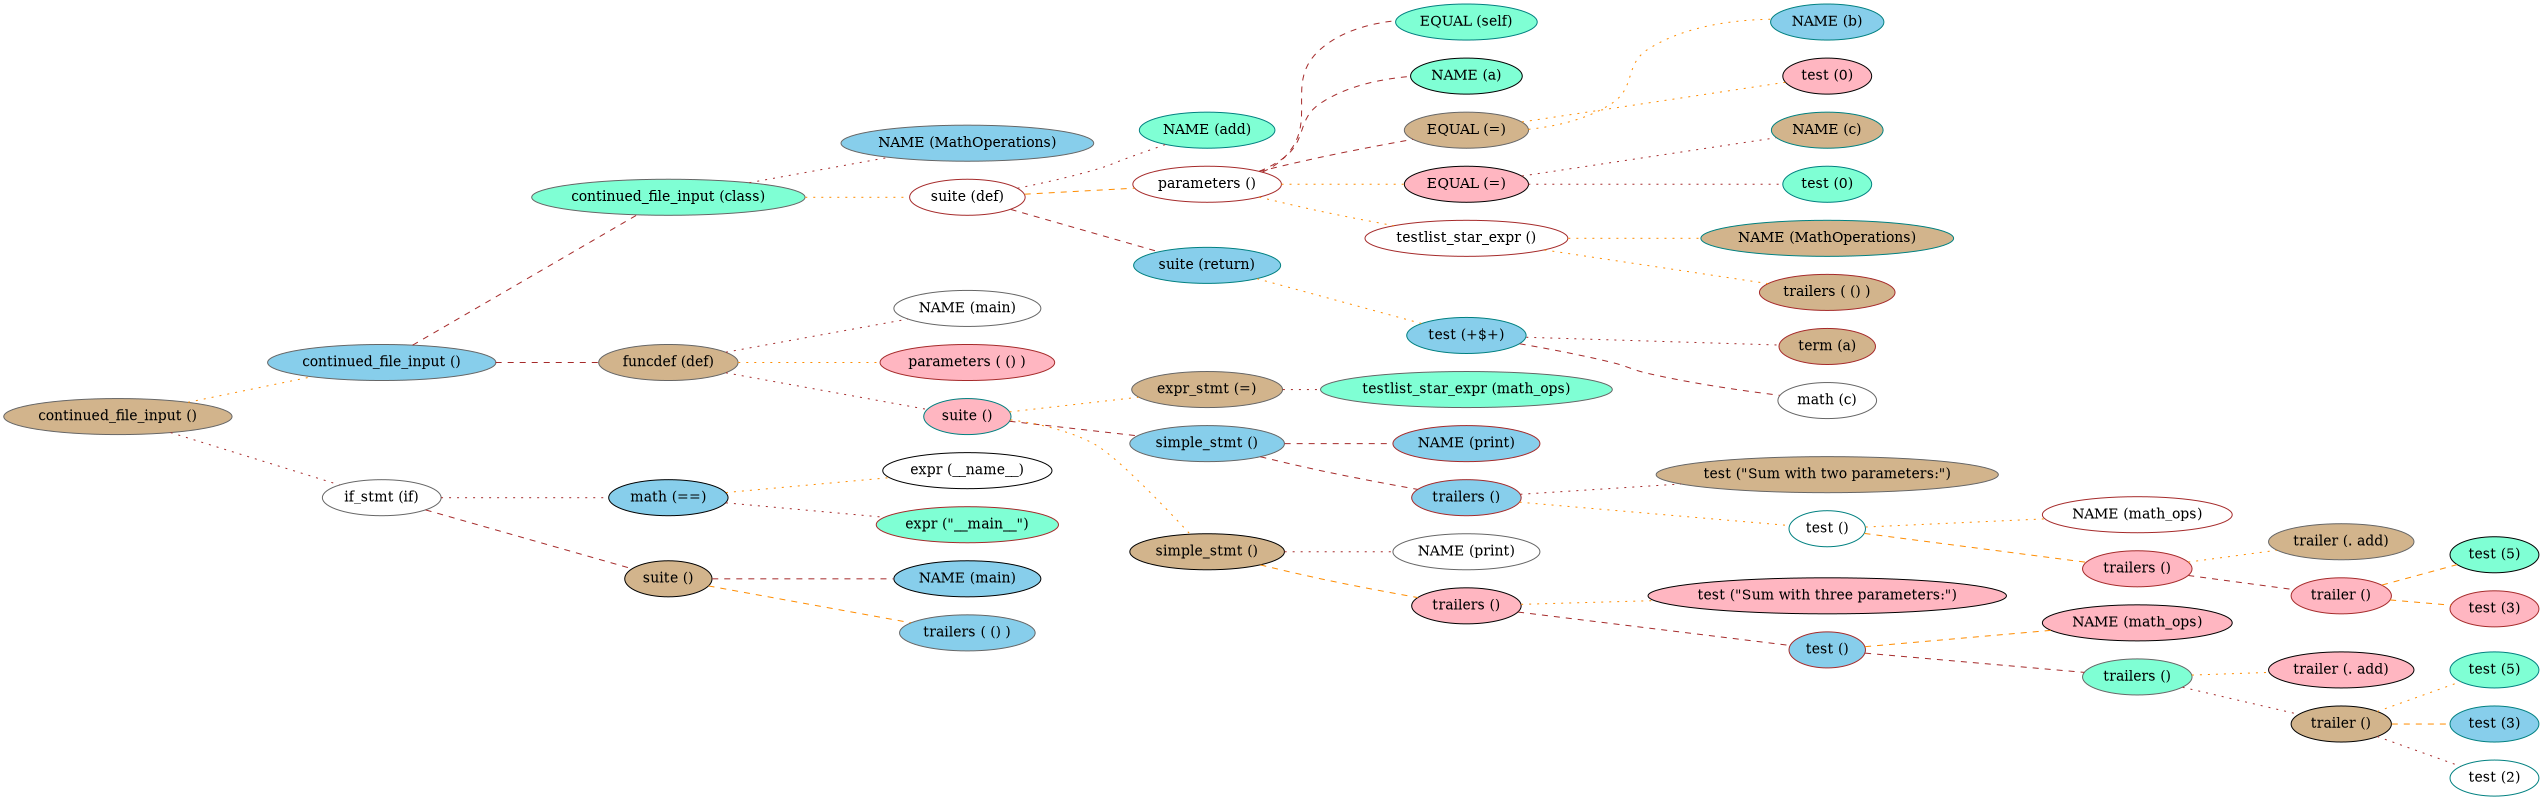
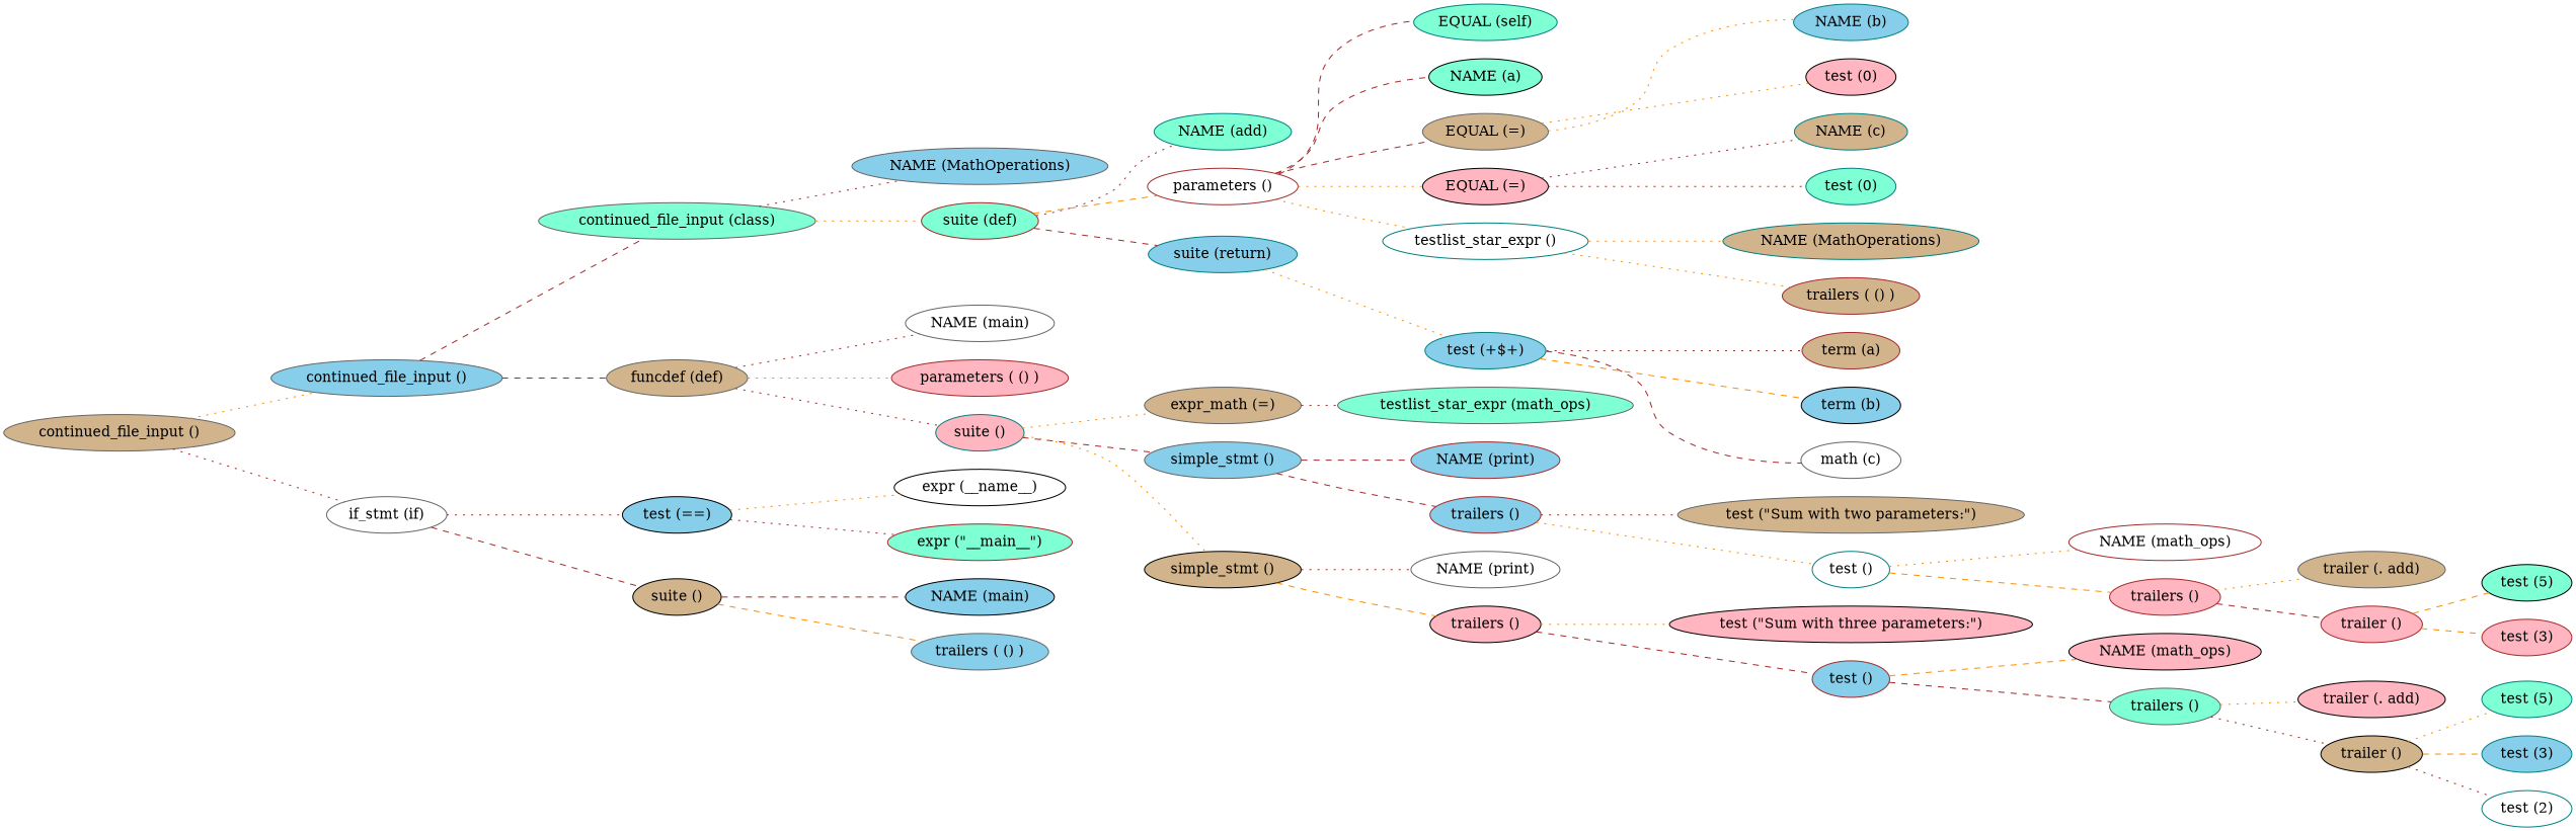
  graph {
    rankdir=LR
    node [color=gray40 fillcolor=skyblue style=filled]
    edge [color=brown style=dotted]
    n1 [fillcolor=tan label="continued_file_input ()"]
    n2 [label="continued_file_input ()"]
    n3 [fillcolor=white label="if_stmt (if)"]
    n4 [fillcolor=aquamarine label="continued_file_input (class)"]
    n5 [fillcolor=tan label="funcdef (def)"]
-   n6 [color=black label="math (==)"]
+   n6 [color=black label="test (==)"]
    n7 [color=black fillcolor=tan label="suite ()"]
    n8 [label="NAME (MathOperations)"]
-   n9 [color=brown fillcolor=white label="suite (def)"]
+   n9 [color=brown fillcolor=aquamarine label="suite (def)"]
    n10 [fillcolor=white label="NAME (main)"]
    n11 [color=brown fillcolor=lightpink label="parameters ( () )"]
    n12 [color=teal fillcolor=lightpink label="suite ()"]
    n13 [color=teal fillcolor=aquamarine label="NAME (add)"]
    n14 [color=brown fillcolor=white label="parameters ()"]
    n15 [color=teal label="suite (return)"]
    n16 [color=teal fillcolor=aquamarine label="EQUAL (self)"]
    n17 [color=black fillcolor=aquamarine label="NAME (a)"]
    n18 [fillcolor=tan label="EQUAL (=)"]
    n19 [color=black fillcolor=lightpink label="EQUAL (=)"]
-   n20 [color=brown fillcolor=white label="testlist_star_expr ()"]
+   n20 [color=teal fillcolor=white label="testlist_star_expr ()"]
    n21 [color=teal label="test (+$+)"]
    n22 [color=teal label="NAME (b)"]
    n23 [color=black fillcolor=lightpink label="test (0)"]
    n24 [color=teal fillcolor=tan label="NAME (c)"]
    n25 [color=teal fillcolor=aquamarine label="test (0)"]
    n26 [color=brown fillcolor=tan label="term (a)"]
+   n27 [color=black label="term (b)"]
    n28 [fillcolor=white label="math (c)"]
-   n29 [fillcolor=tan label="expr_stmt (=)"]
+   n29 [fillcolor=tan label="expr_math (=)"]
    n30 [label="simple_stmt ()"]
    n31 [color=black fillcolor=tan label="simple_stmt ()"]
    n32 [fillcolor=aquamarine label="testlist_star_expr (math_ops)"]
    n33 [color=brown label="NAME (print)"]
    n34 [color=brown label="trailers ()"]
    n35 [fillcolor=white label="NAME (print)"]
    n36 [color=black fillcolor=lightpink label="trailers ()"]
    n37 [color=teal fillcolor=tan label="NAME (MathOperations)"]
    n38 [color=brown fillcolor=tan label="trailers ( () )"]
    n39 [fillcolor=tan label="test (&quot;Sum with two parameters:&quot;)"]
    n40 [color=teal fillcolor=white label="test ()"]
    n41 [color=brown fillcolor=white label="NAME (math_ops)"]
    n42 [color=brown fillcolor=lightpink label="trailers ()"]
    n43 [fillcolor=tan label="trailer (. add)"]
    n44 [color=brown fillcolor=lightpink label="trailer ()"]
    n45 [color=black fillcolor=aquamarine label="test (5)"]
    n46 [color=brown fillcolor=lightpink label="test (3)"]
    n47 [color=black fillcolor=lightpink label="test (&quot;Sum with three parameters:&quot;)"]
    n48 [color=brown label="test ()"]
    n49 [color=black fillcolor=lightpink label="NAME (math_ops)"]
    n50 [fillcolor=aquamarine label="trailers ()"]
    n51 [color=black fillcolor=lightpink label="trailer (. add)"]
    n52 [color=black fillcolor=tan label="trailer ()"]
    n53 [color=teal fillcolor=aquamarine label="test (5)"]
    n54 [color=teal label="test (3)"]
    n55 [color=teal fillcolor=white label="test (2)"]
    n56 [color=black fillcolor=white label="expr (__name__)"]
    n57 [color=brown fillcolor=aquamarine label="expr (&quot;__main__&quot;)"]
    n58 [color=black label="NAME (main)"]
    n59 [label="trailers ( () )"]
    n1 -- n2 [color=darkorange]
    n1 -- n3
    n2 -- n4 [style=dashed]
    n2 -- n5 [style=dashed]
    n3 -- n6
    n3 -- n7 [style=dashed]
    n4 -- n8
    n4 -- n9 [color=darkorange]
    n5 -- n10
    n5 -- n11 [color=darkorange]
    n5 -- n12
    n6 -- n56 [color=darkorange]
    n6 -- n57
    n7 -- n58 [style=dashed]
    n7 -- n59 [color=darkorange style=dashed]
    n9 -- n13
    n9 -- n14 [color=darkorange style=dashed]
    n9 -- n15 [style=dashed]
    n12 -- n29 [color=darkorange]
    n12 -- n30 [style=dashed]
    n12 -- n31 [color=darkorange]
    n14 -- n16 [style=dashed]
    n14 -- n17 [style=dashed]
    n14 -- n18 [style=dashed]
    n14 -- n19 [color=darkorange]
    n14 -- n20 [color=darkorange]
    n15 -- n21 [color=darkorange]
    n18 -- n22 [color=darkorange]
    n18 -- n23 [color=darkorange]
    n19 -- n24
    n19 -- n25
    n20 -- n37 [color=darkorange]
    n20 -- n38 [color=darkorange]
    n21 -- n26
+   n21 -- n27 [color=darkorange style=dashed]
    n21 -- n28 [style=dashed]
    n29 -- n32
    n30 -- n33 [style=dashed]
    n30 -- n34 [style=dashed]
    n31 -- n35
    n31 -- n36 [color=darkorange style=dashed]
    n34 -- n39
    n34 -- n40 [color=darkorange]
    n36 -- n47 [color=darkorange]
    n36 -- n48 [style=dashed]
    n40 -- n41 [color=darkorange]
    n40 -- n42 [color=darkorange style=dashed]
    n42 -- n43 [color=darkorange]
    n42 -- n44 [style=dashed]
    n44 -- n45 [color=darkorange style=dashed]
    n44 -- n46 [color=darkorange style=dashed]
    n48 -- n49 [color=darkorange style=dashed]
    n48 -- n50 [style=dashed]
    n50 -- n51 [color=darkorange]
    n50 -- n52
    n52 -- n53 [color=darkorange]
    n52 -- n54 [color=darkorange style=dashed]
    n52 -- n55
  }
